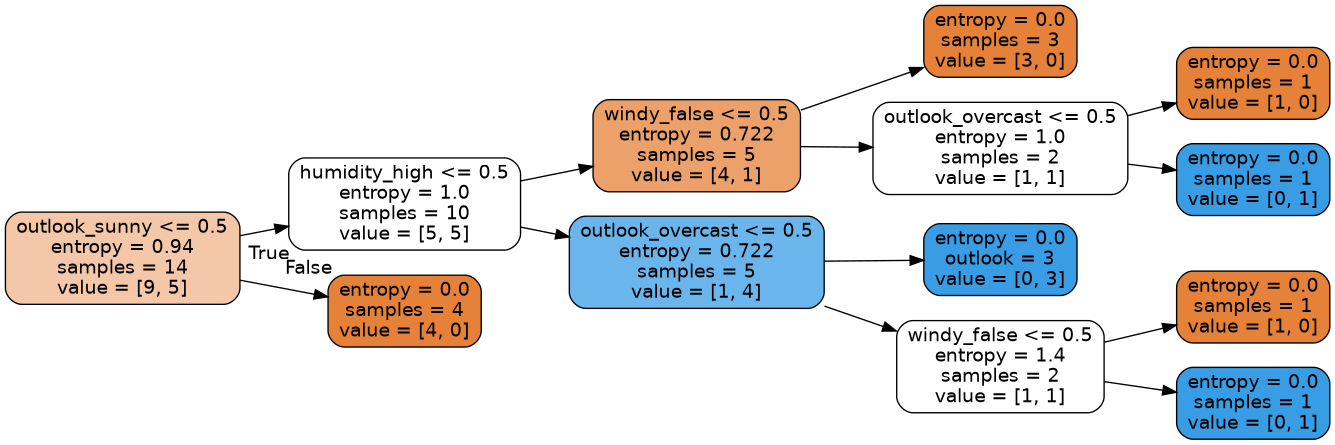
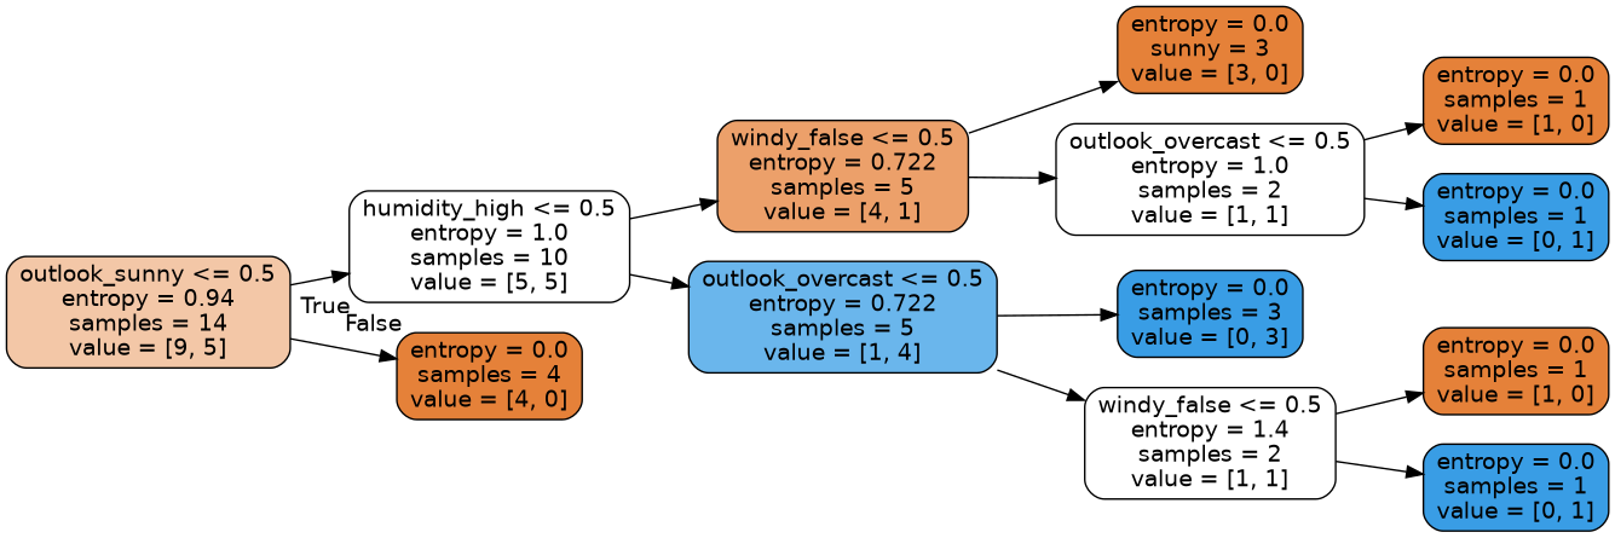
  digraph {
    rankdir=LR
    node [color=black fillcolor="#e58139" fontname=helvetica shape=box style="filled, rounded"]
    edge [fontname=helvetica]
    n1 [fillcolor="#f3c7a7" label="outlook_sunny <= 0.5\nentropy = 0.94\nsamples = 14\nvalue = [9, 5]"]
    n2 [fillcolor="#ffffff" label="humidity_high <= 0.5\nentropy = 1.0\nsamples = 10\nvalue = [5, 5]"]
    n3 [label="entropy = 0.0\nsamples = 4\nvalue = [4, 0]"]
    n4 [fillcolor="#eca06a" label="windy_false <= 0.5\nentropy = 0.722\nsamples = 5\nvalue = [4, 1]"]
    n5 [fillcolor="#6ab6ec" label="outlook_overcast <= 0.5\nentropy = 0.722\nsamples = 5\nvalue = [1, 4]"]
-   n6 [label="entropy = 0.0\nsamples = 3\nvalue = [3, 0]"]
+   n6 [label="entropy = 0.0\nsunny = 3\nvalue = [3, 0]"]
    n7 [fillcolor="#ffffff" label="outlook_overcast <= 0.5\nentropy = 1.0\nsamples = 2\nvalue = [1, 1]"]
-   n8 [fillcolor="#399de5" label="entropy = 0.0\noutlook = 3\nvalue = [0, 3]"]
+   n8 [fillcolor="#399de5" label="entropy = 0.0\nsamples = 3\nvalue = [0, 3]"]
    n9 [fillcolor="#ffffff" label="windy_false <= 0.5\nentropy = 1.4\nsamples = 2\nvalue = [1, 1]"]
    n10 [label="entropy = 0.0\nsamples = 1\nvalue = [1, 0]"]
    n11 [fillcolor="#399de5" label="entropy = 0.0\nsamples = 1\nvalue = [0, 1]"]
    n12 [label="entropy = 0.0\nsamples = 1\nvalue = [1, 0]"]
    n13 [fillcolor="#399de5" label="entropy = 0.0\nsamples = 1\nvalue = [0, 1]"]
    n1 -> n2 [headlabel=True labelangle=45 labeldistance=2.5]
    n1 -> n3 [headlabel=False labelangle=-45 labeldistance=2.5]
    n2 -> n4
    n2 -> n5
    n4 -> n6
    n4 -> n7
    n5 -> n8
    n5 -> n9
    n7 -> n10
    n7 -> n11
    n9 -> n12
    n9 -> n13
  }
